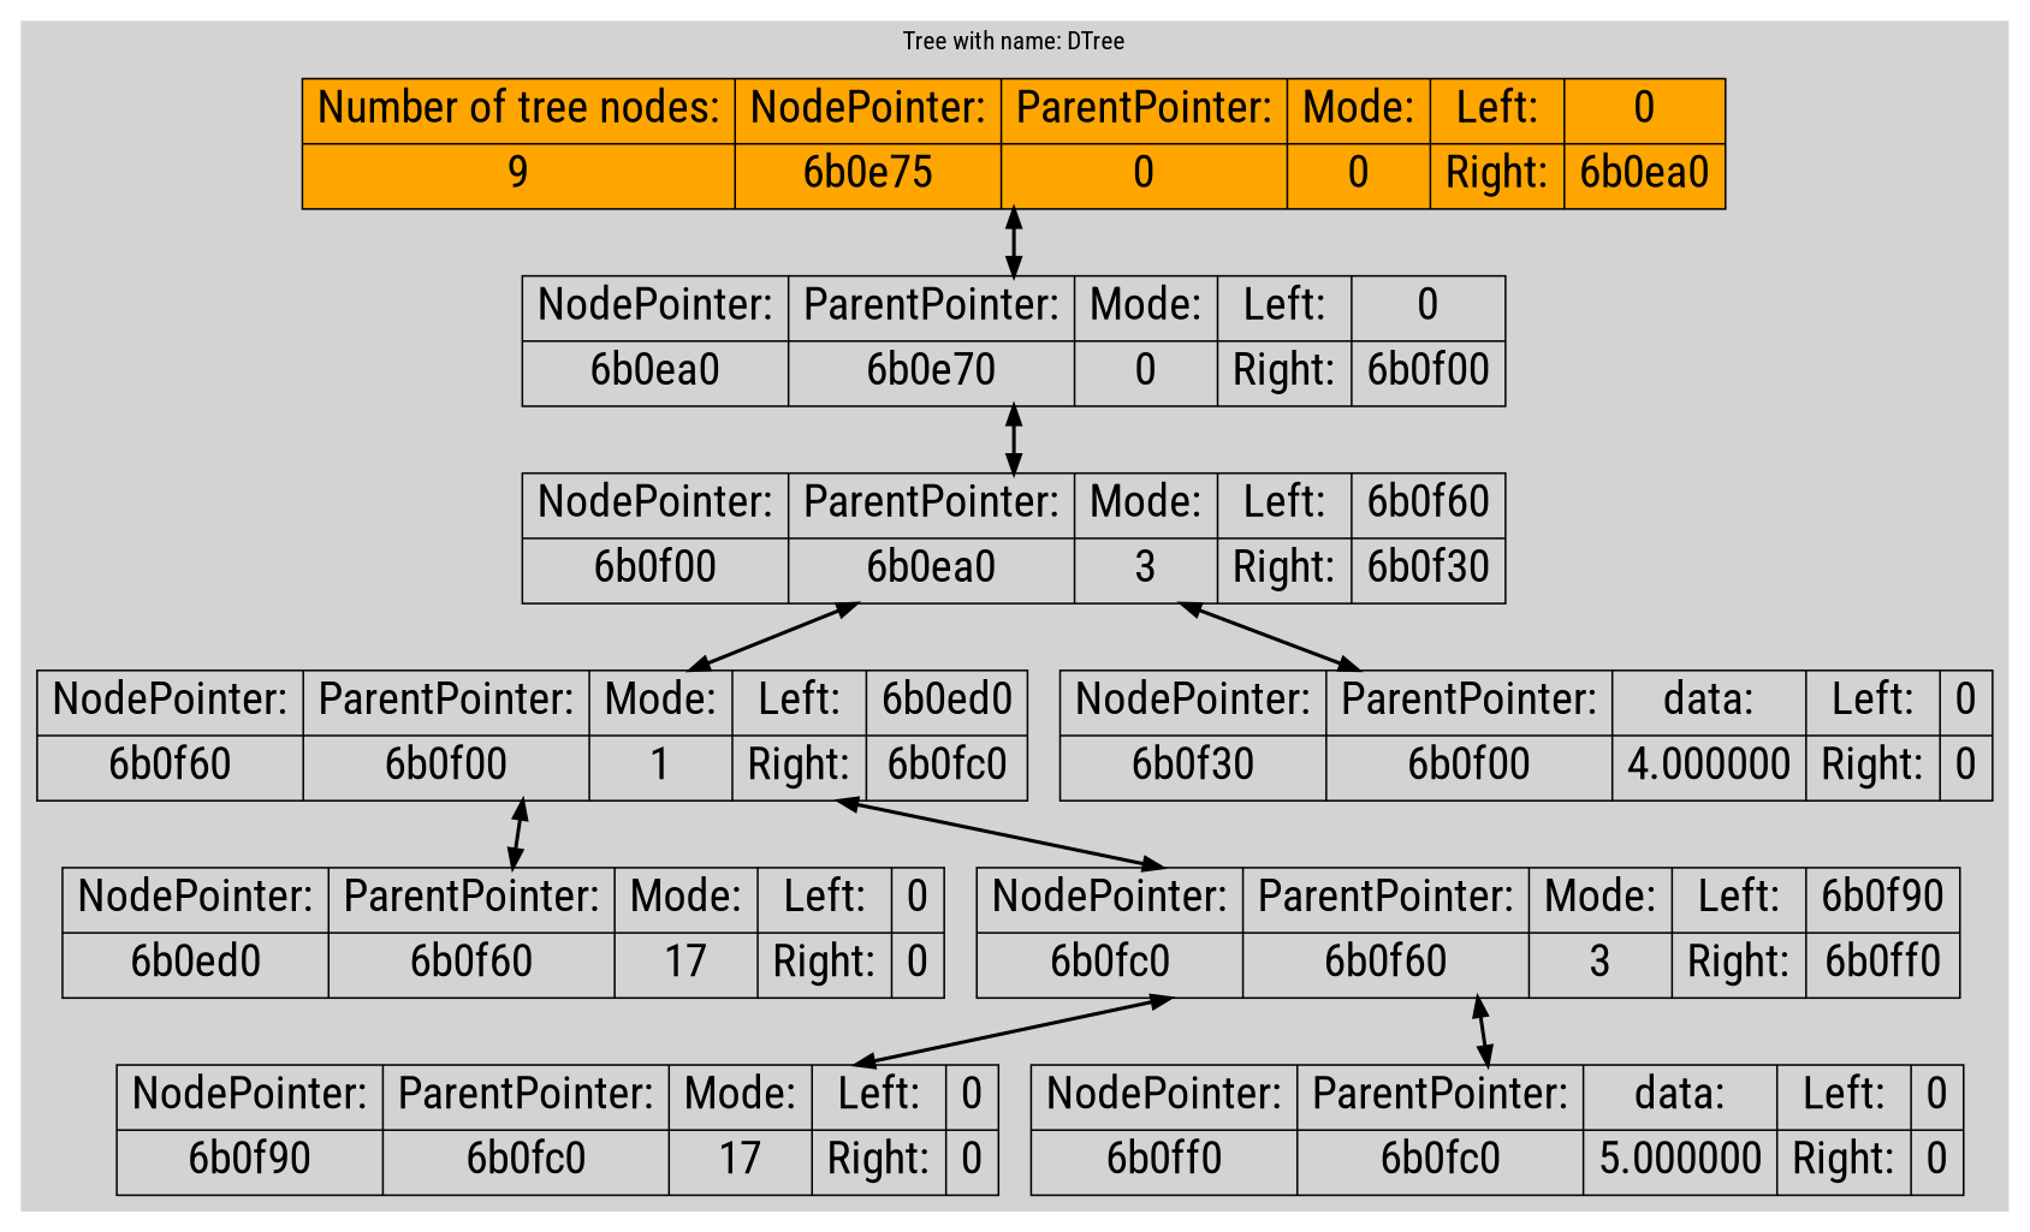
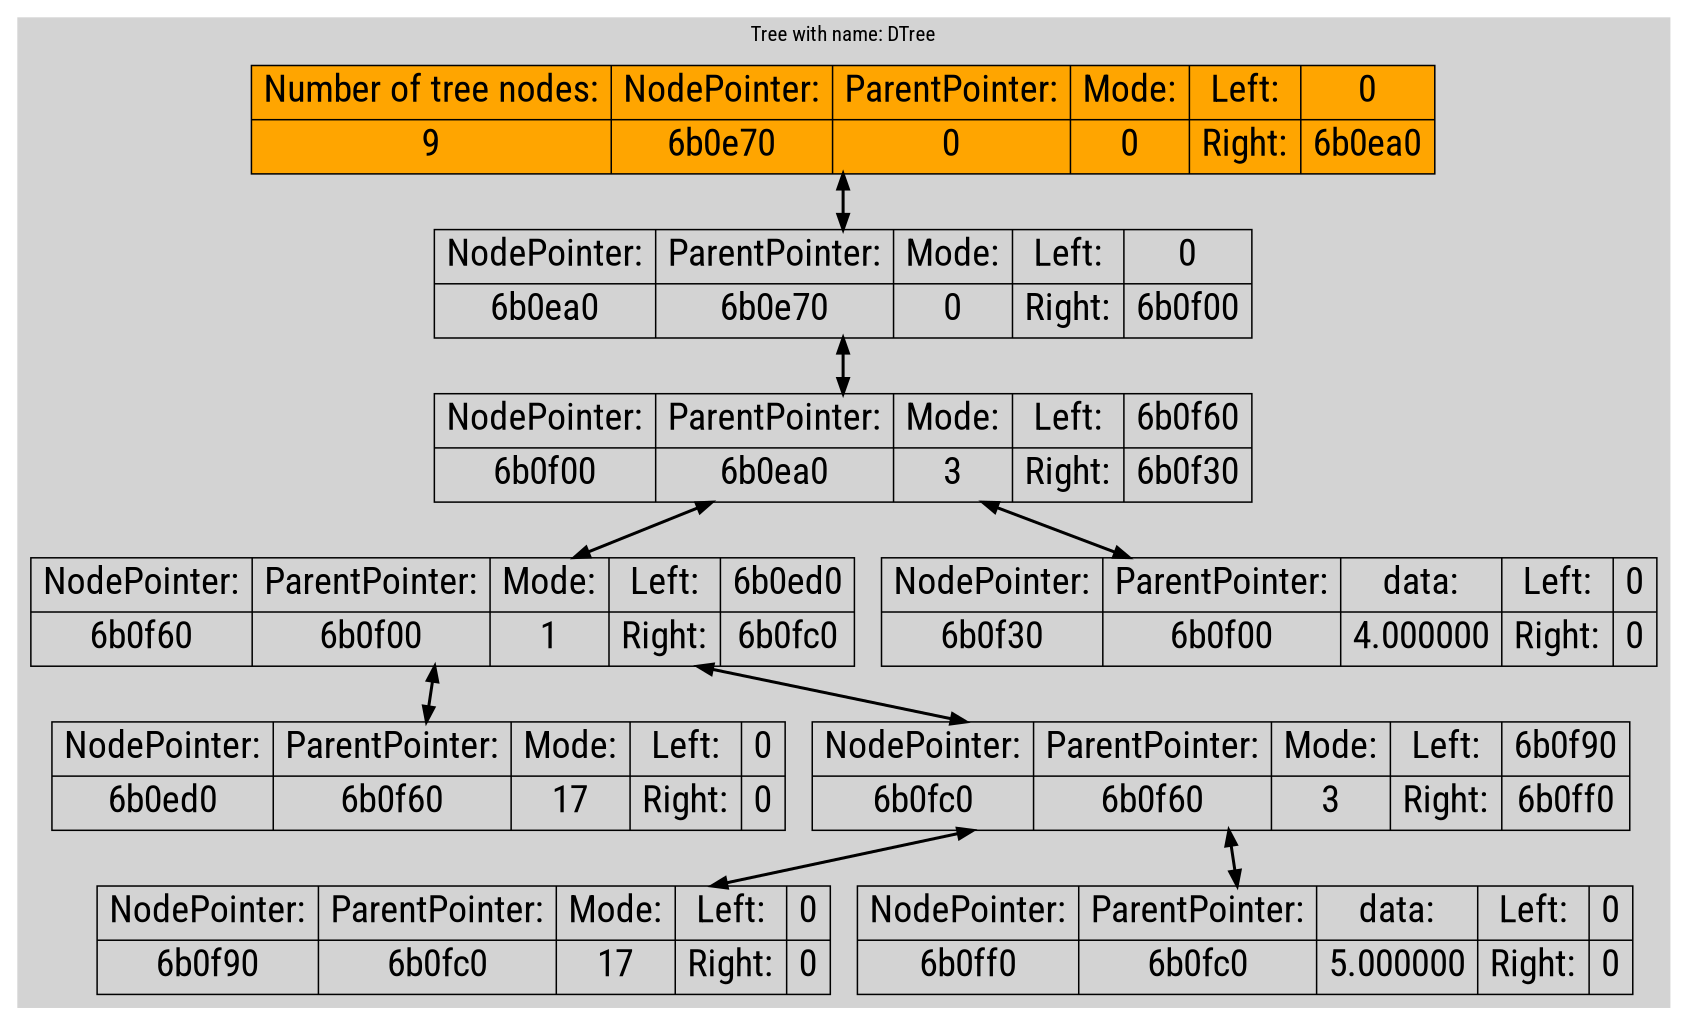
  digraph {
    rankdir=HR
    fontname="Roboto Condensed"
    node [fontname="Roboto Condensed" fontsize=25 shape=record style=filled]
    edge [dir=both style=bold fontname="Roboto Condensed"]
-   n1 [fillcolor=orange label="{Number of tree nodes: | 9} | {NodePointer:  | 6b0e75} | {ParentPointer: | 0} | {Mode: | 0} | {Left: | Right:} | {0 | 6b0ea0}"]
+   n1 [fillcolor=orange label="{Number of tree nodes: | 9} | {NodePointer:  | 6b0e70} | {ParentPointer: | 0} | {Mode: | 0} | {Left: | Right:} | {0 | 6b0ea0}"]
    n2 [label="{NodePointer:  | 6b0ea0} | {ParentPointer: | 6b0e70} | {Mode: | 0} | {Left: | Right:} | {0 | 6b0f00}"]
    n3 [label="{NodePointer:  | 6b0f00} | {ParentPointer: | 6b0ea0} | {Mode: | 3} | {Left: | Right:} | {6b0f60 | 6b0f30}"]
    n4 [label="{NodePointer:  | 6b0f60} | {ParentPointer: | 6b0f00} | {Mode: | 1} | {Left: | Right:} | {6b0ed0 | 6b0fc0}"]
    n5 [label="{NodePointer:  | 6b0f30} | {ParentPointer: | 6b0f00} | {data: | 4.000000} | {Left: | Right:} | {0 | 0}"]
    n6 [label="{NodePointer:  | 6b0ed0} | {ParentPointer: | 6b0f60} | {Mode: | 17} | {Left: | Right:} | {0 | 0}"]
    n7 [label="{NodePointer:  | 6b0fc0} | {ParentPointer: | 6b0f60} | {Mode: | 3} | {Left: | Right:} | {6b0f90 | 6b0ff0}"]
    n8 [label="{NodePointer:  | 6b0f90} | {ParentPointer: | 6b0fc0} | {Mode: | 17} | {Left: | Right:} | {0 | 0}"]
    n9 [label="{NodePointer:  | 6b0ff0} | {ParentPointer: | 6b0fc0} | {data: | 5.000000} | {Left: | Right:} | {0 | 0}"]
    subgraph cluster_1 {
      color=lightgrey
      label="Tree with name: DTree"
      style=filled
      n1
      n2
      n3
      n4
      n5
      n6
      n7
      n8
      n9
    }
    n1 -> n2
    n2 -> n3
    n3 -> n4
    n3 -> n5
    n4 -> n6
    n4 -> n7
    n7 -> n8
    n7 -> n9
  }
